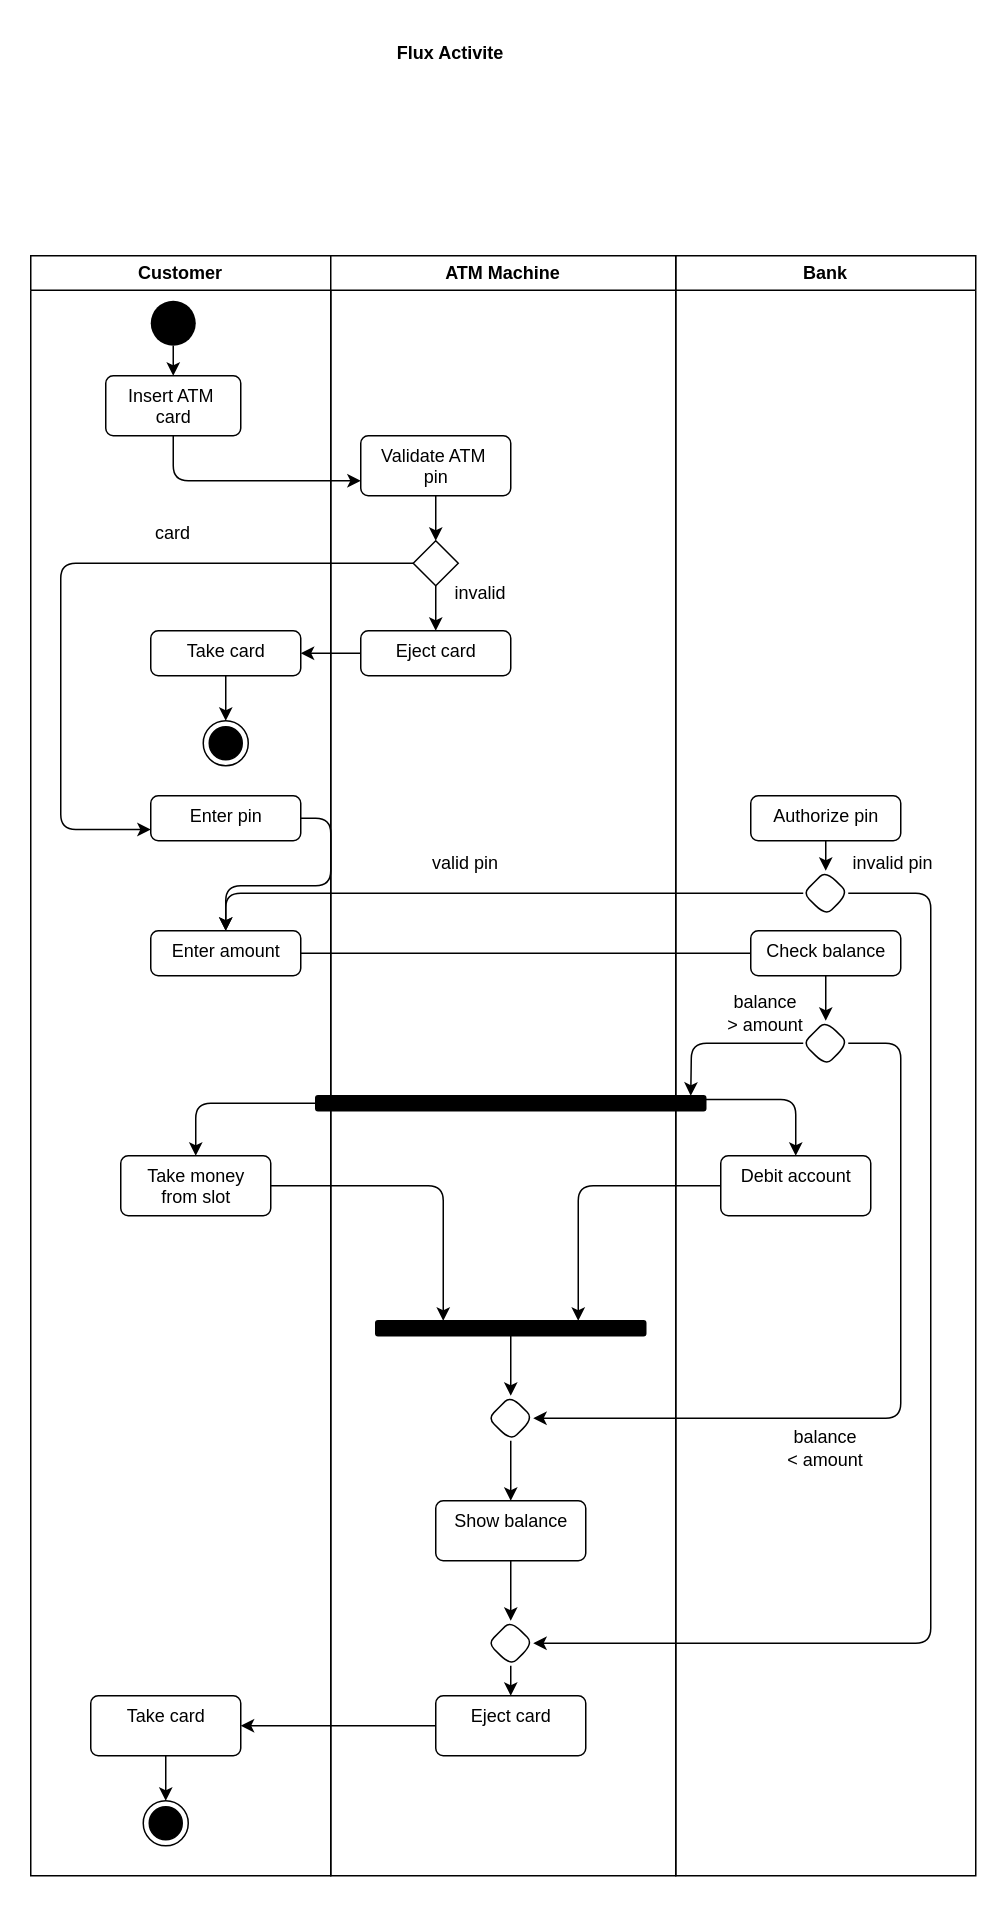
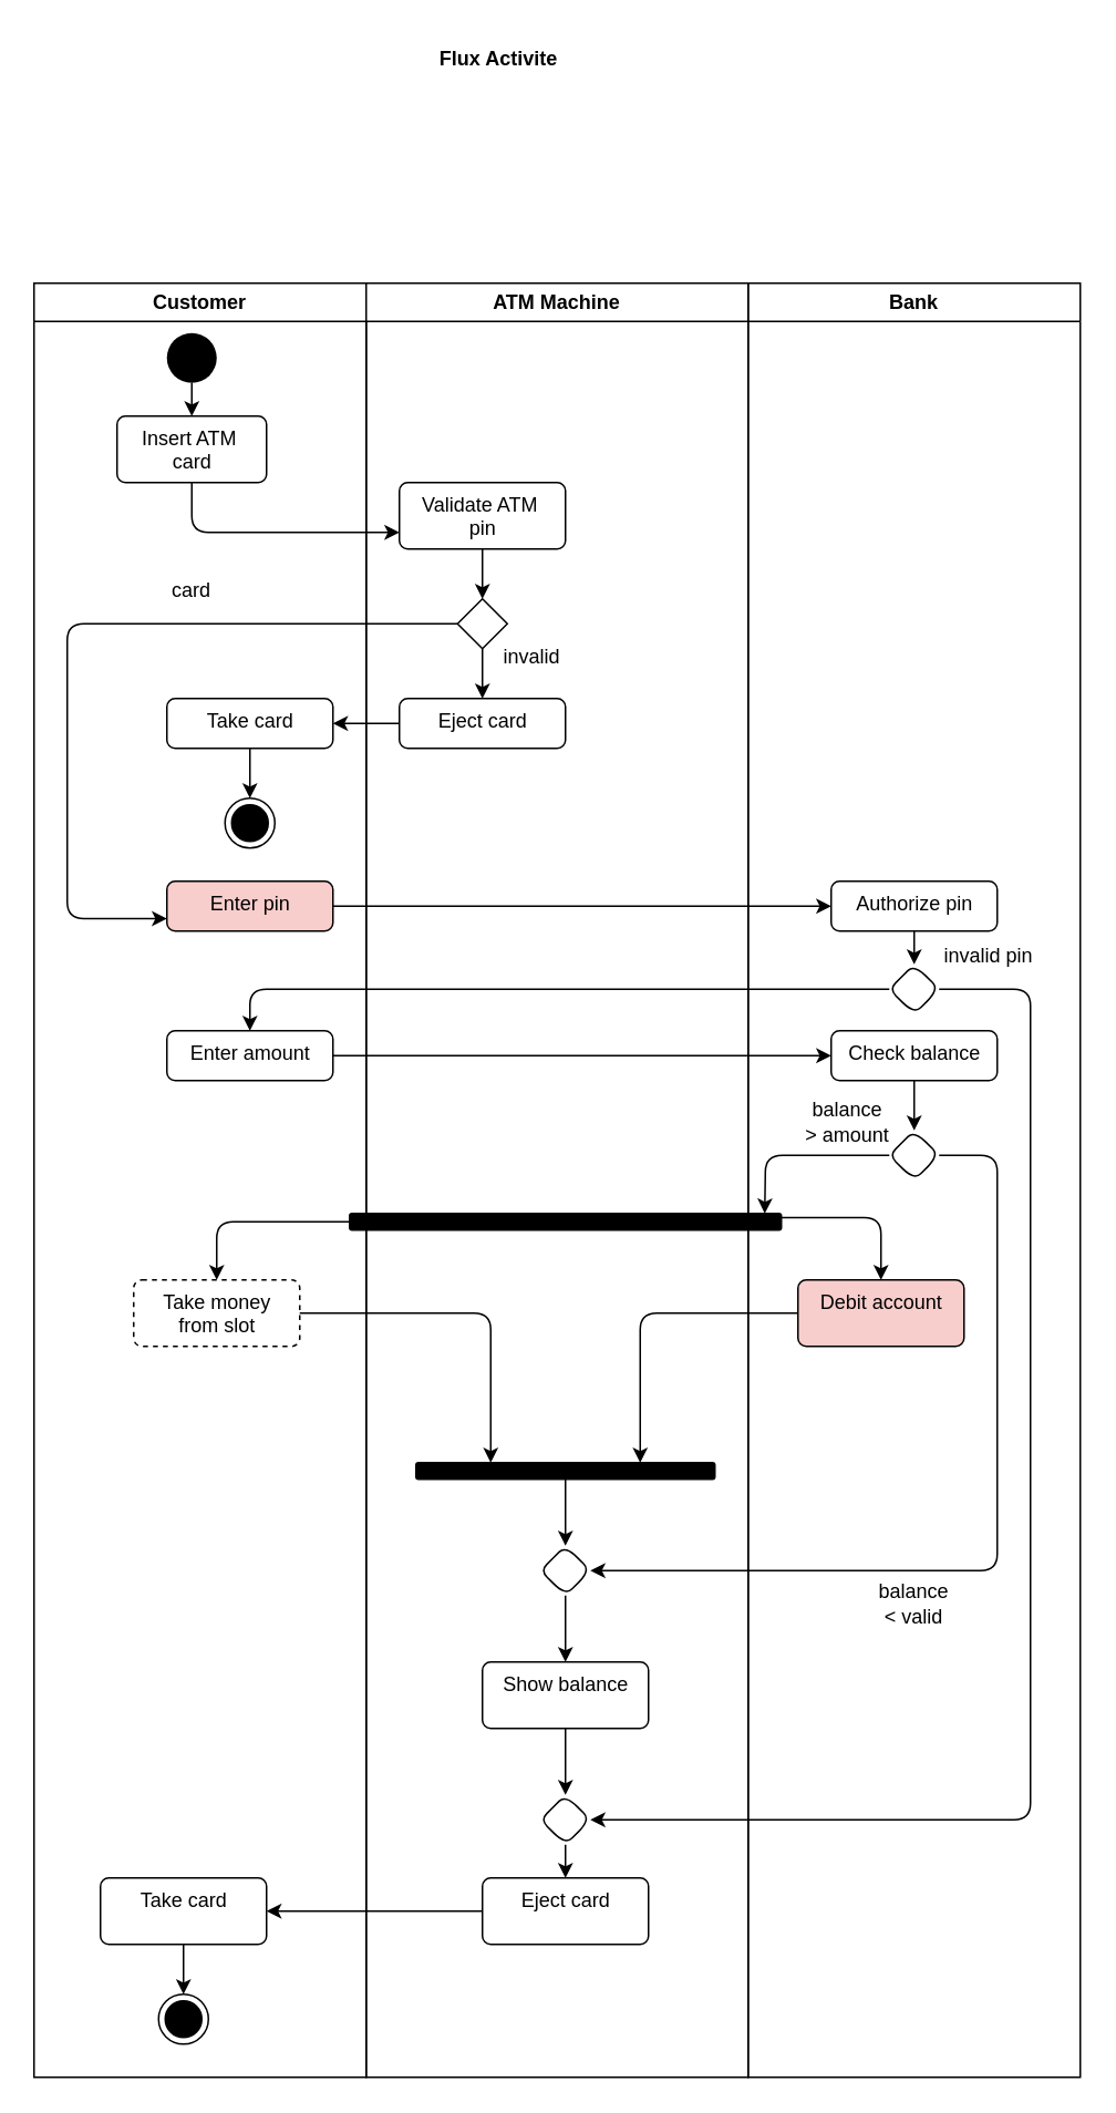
  <mxCell id="0" />
  <mxCell id="1" parent="0" />
  <mxCell id="2" value="Customer" style="swimlane;whiteSpace=wrap;html=1;rounded=0;movable=1;resizable=1;rotatable=1;deletable=1;editable=1;locked=0;connectable=1;" vertex="1" parent="1"><mxGeometry x="20" y="170" width="200" height="1080" as="geometry" /></mxCell>
  <mxCell id="3" style="edgeStyle=orthogonalEdgeStyle;orthogonalLoop=1;jettySize=auto;html=1;exitX=0.5;exitY=1;exitDx=0;exitDy=0;entryX=0.5;entryY=0;entryDx=0;entryDy=0;" edge="1" parent="2" source="4" target="5"><mxGeometry relative="1" as="geometry" /></mxCell>
  <mxCell id="4" value="" style="ellipse;fillColor=#000000;strokeColor=none;rounded=0;" vertex="1" parent="2"><mxGeometry x="80" y="30" width="30" height="30" as="geometry" /></mxCell>
  <mxCell id="5" value="Insert ATM&amp;nbsp;&lt;div&gt;card&lt;/div&gt;" style="html=1;align=center;verticalAlign=top;rounded=1;absoluteArcSize=1;arcSize=10;dashed=0;" vertex="1" parent="2"><mxGeometry x="50" y="80" width="90" height="40" as="geometry" /></mxCell>
  <mxCell id="6" style="edgeStyle=orthogonalEdgeStyle;orthogonalLoop=1;jettySize=auto;html=1;exitX=0.5;exitY=1;exitDx=0;exitDy=0;entryX=0.5;entryY=0;entryDx=0;entryDy=0;" edge="1" parent="2" source="7" target="8"><mxGeometry relative="1" as="geometry" /></mxCell>
  <mxCell id="7" value="Take card" style="html=1;align=center;verticalAlign=top;rounded=1;absoluteArcSize=1;arcSize=10;dashed=0;" vertex="1" parent="2"><mxGeometry x="80" y="250" width="100" height="30" as="geometry" /></mxCell>
  <mxCell id="8" value="" style="ellipse;html=1;shape=endState;fillColor=#000000;strokeColor=#000000;" vertex="1" parent="2"><mxGeometry x="115" y="310" width="30" height="30" as="geometry" /></mxCell>
- <mxCell id="9" value="Enter pin" style="html=1;align=center;verticalAlign=top;rounded=1;absoluteArcSize=1;arcSize=10;dashed=0;" vertex="1" parent="2"><mxGeometry x="80" y="360" width="100" height="30" as="geometry" /></mxCell>
+ <mxCell id="9" value="Enter pin" style="html=1;align=center;verticalAlign=top;rounded=1;absoluteArcSize=1;arcSize=10;dashed=0;fillColor=#f8cecc;" vertex="1" parent="2"><mxGeometry x="80" y="360" width="100" height="30" as="geometry" /></mxCell>
  <mxCell id="10" value="Enter amount" style="html=1;align=center;verticalAlign=top;rounded=1;absoluteArcSize=1;arcSize=10;dashed=0;" vertex="1" parent="2"><mxGeometry x="80" y="450" width="100" height="30" as="geometry" /></mxCell>
  <mxCell id="11" value="card" style="text;html=1;align=center;verticalAlign=middle;whiteSpace=wrap;rounded=0;" vertex="1" parent="2"><mxGeometry x="65" y="170" width="60" height="30" as="geometry" /></mxCell>
- <mxCell id="12" value="Take money&lt;div&gt;from slot&lt;/div&gt;&lt;div&gt;&lt;br&gt;&lt;/div&gt;" style="html=1;align=center;verticalAlign=top;rounded=1;absoluteArcSize=1;arcSize=10;dashed=0;" vertex="1" parent="2"><mxGeometry x="60" y="600" width="100" height="40" as="geometry" /></mxCell>
+ <mxCell id="12" value="Take money&lt;div&gt;from slot&lt;/div&gt;&lt;div&gt;&lt;br&gt;&lt;/div&gt;" style="html=1;align=center;verticalAlign=top;rounded=1;absoluteArcSize=1;arcSize=10;dashed=1;" vertex="1" parent="2"><mxGeometry x="60" y="600" width="100" height="40" as="geometry" /></mxCell>
  <mxCell id="13" style="edgeStyle=orthogonalEdgeStyle;orthogonalLoop=1;jettySize=auto;html=1;exitX=0.5;exitY=1;exitDx=0;exitDy=0;entryX=0.5;entryY=0;entryDx=0;entryDy=0;" edge="1" parent="2" source="14" target="15"><mxGeometry relative="1" as="geometry" /></mxCell>
  <mxCell id="14" value="&lt;div&gt;Take card&lt;/div&gt;" style="html=1;align=center;verticalAlign=top;rounded=1;absoluteArcSize=1;arcSize=10;fillStyle=auto;" vertex="1" parent="2"><mxGeometry x="40" y="960" width="100" height="40" as="geometry" /></mxCell>
  <mxCell id="15" value="" style="ellipse;html=1;shape=endState;fillColor=#000000;strokeColor=#000000;" vertex="1" parent="2"><mxGeometry x="75" y="1030" width="30" height="30" as="geometry" /></mxCell>
  <mxCell id="16" value="Flux Activite" style="text;html=1;align=center;verticalAlign=middle;whiteSpace=wrap;rounded=0;fontStyle=1" vertex="1" parent="1"><mxGeometry x="220" y="20" width="160" height="30" as="geometry" /></mxCell>
  <mxCell id="17" value="Bank" style="swimlane;whiteSpace=wrap;html=1;rounded=0;" vertex="1" parent="1"><mxGeometry x="450" y="170" width="200" height="1080" as="geometry" /></mxCell>
  <mxCell id="18" style="edgeStyle=orthogonalEdgeStyle;orthogonalLoop=1;jettySize=auto;html=1;exitX=0.5;exitY=1;exitDx=0;exitDy=0;entryX=0.5;entryY=0;entryDx=0;entryDy=0;" edge="1" parent="17" source="19" target="20"><mxGeometry relative="1" as="geometry" /></mxCell>
  <mxCell id="19" value="Authorize pin" style="html=1;align=center;verticalAlign=top;rounded=1;absoluteArcSize=1;arcSize=10;dashed=0;" vertex="1" parent="17"><mxGeometry x="50" y="360" width="100" height="30" as="geometry" /></mxCell>
  <mxCell id="20" value="" style="rhombus;whiteSpace=wrap;html=1;rounded=1;" vertex="1" parent="17"><mxGeometry x="85" y="410" width="30" height="30" as="geometry" /></mxCell>
  <mxCell id="21" style="edgeStyle=orthogonalEdgeStyle;orthogonalLoop=1;jettySize=auto;html=1;exitX=0.5;exitY=1;exitDx=0;exitDy=0;entryX=0.5;entryY=0;entryDx=0;entryDy=0;" edge="1" parent="17" source="22" target="24"><mxGeometry relative="1" as="geometry" /></mxCell>
  <mxCell id="22" value="Check balance" style="html=1;align=center;verticalAlign=top;rounded=1;absoluteArcSize=1;arcSize=10;dashed=0;" vertex="1" parent="17"><mxGeometry x="50" y="450" width="100" height="30" as="geometry" /></mxCell>
  <mxCell id="23" style="edgeStyle=orthogonalEdgeStyle;orthogonalLoop=1;jettySize=auto;html=1;exitX=0;exitY=0.5;exitDx=0;exitDy=0;" edge="1" parent="17" source="24"><mxGeometry relative="1" as="geometry"><mxPoint x="10" y="560" as="targetPoint" /></mxGeometry></mxCell>
  <mxCell id="24" value="" style="rhombus;whiteSpace=wrap;html=1;rounded=1;" vertex="1" parent="17"><mxGeometry x="85" y="510" width="30" height="30" as="geometry" /></mxCell>
  <mxCell id="25" style="edgeStyle=orthogonalEdgeStyle;orthogonalLoop=1;jettySize=auto;html=1;exitX=1;exitY=0.25;exitDx=0;exitDy=0;entryX=0.5;entryY=0;entryDx=0;entryDy=0;" edge="1" parent="17" source="26" target="27"><mxGeometry relative="1" as="geometry" /></mxCell>
  <mxCell id="26" value="" style="whiteSpace=wrap;html=1;rounded=1;shadow=0;comic=0;labelBackgroundColor=none;strokeWidth=1;fillColor=#000000;fontFamily=Verdana;fontSize=12;align=center;rotation=0;" vertex="1" parent="17"><mxGeometry x="-240" y="560" width="260" height="10" as="geometry" /></mxCell>
- <mxCell id="27" value="&lt;div&gt;Debit account&lt;/div&gt;" style="html=1;align=center;verticalAlign=top;rounded=1;absoluteArcSize=1;arcSize=10;fillStyle=auto;" vertex="1" parent="17"><mxGeometry x="30" y="600" width="100" height="40" as="geometry" /></mxCell>
- <mxCell id="28" value="balance&lt;div&gt;&amp;lt; amount&lt;/div&gt;" style="text;html=1;align=center;verticalAlign=middle;whiteSpace=wrap;rounded=0;" vertex="1" parent="17"><mxGeometry x="70" y="780" width="60" height="30" as="geometry" /></mxCell>
+ <mxCell id="27" value="&lt;div&gt;Debit account&lt;/div&gt;" style="html=1;align=center;verticalAlign=top;rounded=1;absoluteArcSize=1;arcSize=10;fillStyle=auto;fillColor=#f8cecc;" vertex="1" parent="17"><mxGeometry x="30" y="600" width="100" height="40" as="geometry" /></mxCell>
+ <mxCell id="28" value="balance&lt;div&gt;&amp;lt; valid&lt;/div&gt;" style="text;html=1;align=center;verticalAlign=middle;whiteSpace=wrap;rounded=0;" vertex="1" parent="17"><mxGeometry x="70" y="780" width="60" height="30" as="geometry" /></mxCell>
  <mxCell id="29" value="balance&lt;div&gt;&amp;gt; amount&lt;/div&gt;" style="text;html=1;align=center;verticalAlign=middle;whiteSpace=wrap;rounded=0;" vertex="1" parent="17"><mxGeometry x="30" y="490" width="60" height="30" as="geometry" /></mxCell>
  <mxCell id="30" value="invalid pin" style="text;html=1;align=center;verticalAlign=middle;whiteSpace=wrap;rounded=0;" vertex="1" parent="17"><mxGeometry x="115" y="390" width="60" height="30" as="geometry" /></mxCell>
  <mxCell id="31" value="ATM Machine" style="swimlane;whiteSpace=wrap;html=1;startSize=23;rounded=0;" vertex="1" parent="1"><mxGeometry x="220" y="170" width="230" height="1080" as="geometry" /></mxCell>
  <mxCell id="32" style="edgeStyle=orthogonalEdgeStyle;orthogonalLoop=1;jettySize=auto;html=1;exitX=0.5;exitY=1;exitDx=0;exitDy=0;entryX=0.5;entryY=0;entryDx=0;entryDy=0;" edge="1" parent="31" source="33" target="36"><mxGeometry relative="1" as="geometry" /></mxCell>
  <mxCell id="33" value="Validate ATM&amp;nbsp;&lt;div&gt;pin&lt;/div&gt;" style="html=1;align=center;verticalAlign=top;rounded=1;absoluteArcSize=1;arcSize=10;dashed=0;" vertex="1" parent="31"><mxGeometry x="20" y="120" width="100" height="40" as="geometry" /></mxCell>
  <mxCell id="34" style="edgeStyle=orthogonalEdgeStyle;orthogonalLoop=1;jettySize=auto;html=1;exitX=0.5;exitY=1;exitDx=0;exitDy=0;" edge="1" parent="31" source="36"><mxGeometry relative="1" as="geometry"><mxPoint x="69.692" y="220.308" as="targetPoint" /></mxGeometry></mxCell>
  <mxCell id="35" style="edgeStyle=orthogonalEdgeStyle;orthogonalLoop=1;jettySize=auto;html=1;exitX=0.5;exitY=1;exitDx=0;exitDy=0;" edge="1" parent="31" source="36" target="37"><mxGeometry relative="1" as="geometry" /></mxCell>
  <mxCell id="36" value="" style="rhombus;whiteSpace=wrap;html=1;rounded=0;" vertex="1" parent="31"><mxGeometry x="55" y="190" width="30" height="30" as="geometry" /></mxCell>
  <mxCell id="37" value="Eject card" style="html=1;align=center;verticalAlign=top;rounded=1;absoluteArcSize=1;arcSize=10;dashed=0;" vertex="1" parent="31"><mxGeometry x="20" y="250" width="100" height="30" as="geometry" /></mxCell>
  <mxCell id="38" value="invalid" style="text;html=1;align=center;verticalAlign=middle;whiteSpace=wrap;rounded=0;" vertex="1" parent="31"><mxGeometry x="70" y="210" width="60" height="30" as="geometry" /></mxCell>
  <mxCell id="39" style="edgeStyle=orthogonalEdgeStyle;orthogonalLoop=1;jettySize=auto;html=1;exitX=0.5;exitY=1;exitDx=0;exitDy=0;" edge="1" parent="31" source="40" target="42"><mxGeometry relative="1" as="geometry" /></mxCell>
  <mxCell id="40" value="" style="whiteSpace=wrap;html=1;rounded=1;shadow=0;comic=0;labelBackgroundColor=none;strokeWidth=1;fillColor=#000000;fontFamily=Verdana;fontSize=12;align=center;rotation=0;" vertex="1" parent="31"><mxGeometry x="30" y="710" width="180" height="10" as="geometry" /></mxCell>
  <mxCell id="41" style="edgeStyle=orthogonalEdgeStyle;orthogonalLoop=1;jettySize=auto;html=1;exitX=0.5;exitY=1;exitDx=0;exitDy=0;entryX=0.5;entryY=0;entryDx=0;entryDy=0;" edge="1" parent="31" source="42" target="44"><mxGeometry relative="1" as="geometry" /></mxCell>
  <mxCell id="42" value="" style="rhombus;whiteSpace=wrap;html=1;rounded=1;" vertex="1" parent="31"><mxGeometry x="105" y="760" width="30" height="30" as="geometry" /></mxCell>
  <mxCell id="43" style="edgeStyle=orthogonalEdgeStyle;orthogonalLoop=1;jettySize=auto;html=1;exitX=0.5;exitY=1;exitDx=0;exitDy=0;entryX=0.5;entryY=0;entryDx=0;entryDy=0;" edge="1" parent="31" source="44" target="46"><mxGeometry relative="1" as="geometry" /></mxCell>
  <mxCell id="44" value="&lt;div&gt;Show balance&lt;/div&gt;" style="html=1;align=center;verticalAlign=top;rounded=1;absoluteArcSize=1;arcSize=10;fillStyle=auto;" vertex="1" parent="31"><mxGeometry x="70" y="830" width="100" height="40" as="geometry" /></mxCell>
  <mxCell id="45" style="edgeStyle=orthogonalEdgeStyle;orthogonalLoop=1;jettySize=auto;html=1;exitX=0.5;exitY=1;exitDx=0;exitDy=0;entryX=0.5;entryY=0;entryDx=0;entryDy=0;" edge="1" parent="31" source="46" target="47"><mxGeometry relative="1" as="geometry" /></mxCell>
  <mxCell id="46" value="" style="rhombus;whiteSpace=wrap;html=1;rounded=1;" vertex="1" parent="31"><mxGeometry x="105" y="910" width="30" height="30" as="geometry" /></mxCell>
  <mxCell id="47" value="&lt;div&gt;Eject card&lt;/div&gt;" style="html=1;align=center;verticalAlign=top;rounded=1;absoluteArcSize=1;arcSize=10;fillStyle=auto;" vertex="1" parent="31"><mxGeometry x="70" y="960" width="100" height="40" as="geometry" /></mxCell>
- <mxCell id="48" value="valid pin" style="text;html=1;align=center;verticalAlign=middle;whiteSpace=wrap;rounded=0;" vertex="1" parent="31"><mxGeometry x="60" y="390" width="60" height="30" as="geometry" /></mxCell>
  <mxCell id="49" style="edgeStyle=orthogonalEdgeStyle;orthogonalLoop=1;jettySize=auto;html=1;exitX=0;exitY=0.5;exitDx=0;exitDy=0;entryX=1;entryY=0.5;entryDx=0;entryDy=0;" edge="1" parent="1" source="37" target="7"><mxGeometry relative="1" as="geometry" /></mxCell>
  <mxCell id="50" style="edgeStyle=orthogonalEdgeStyle;orthogonalLoop=1;jettySize=auto;html=1;exitX=0;exitY=0.5;exitDx=0;exitDy=0;entryX=0;entryY=0.75;entryDx=0;entryDy=0;" edge="1" parent="1" source="36" target="9"><mxGeometry relative="1" as="geometry"><Array as="points"><mxPoint x="40" y="375" /><mxPoint x="40" y="553" /></Array></mxGeometry></mxCell>
- <mxCell id="51" style="edgeStyle=orthogonalEdgeStyle;orthogonalLoop=1;jettySize=auto;html=1;exitX=1;exitY=0.5;exitDx=0;exitDy=0;" edge="1" parent="1" source="9" target="10"><mxGeometry relative="1" as="geometry" /></mxCell>
+ <mxCell id="51" style="edgeStyle=orthogonalEdgeStyle;orthogonalLoop=1;jettySize=auto;html=1;exitX=1;exitY=0.5;exitDx=0;exitDy=0;" edge="1" parent="1" source="9" target="19"><mxGeometry relative="1" as="geometry" /></mxCell>
  <mxCell id="52" style="edgeStyle=orthogonalEdgeStyle;orthogonalLoop=1;jettySize=auto;html=1;exitX=0;exitY=0.5;exitDx=0;exitDy=0;" edge="1" parent="1" source="20" target="10"><mxGeometry relative="1" as="geometry" /></mxCell>
- <mxCell id="53" style="edgeStyle=orthogonalEdgeStyle;orthogonalLoop=1;jettySize=auto;html=1;exitX=1;exitY=0.5;exitDx=0;exitDy=0;endArrow=none;" edge="1" parent="1" source="10" target="22"><mxGeometry relative="1" as="geometry" /></mxCell>
+ <mxCell id="53" style="edgeStyle=orthogonalEdgeStyle;orthogonalLoop=1;jettySize=auto;html=1;exitX=1;exitY=0.5;exitDx=0;exitDy=0;" edge="1" parent="1" source="10" target="22"><mxGeometry relative="1" as="geometry" /></mxCell>
  <mxCell id="54" style="edgeStyle=orthogonalEdgeStyle;orthogonalLoop=1;jettySize=auto;html=1;exitX=0.5;exitY=1;exitDx=0;exitDy=0;entryX=0;entryY=0.75;entryDx=0;entryDy=0;" edge="1" parent="1" source="5" target="33"><mxGeometry relative="1" as="geometry" /></mxCell>
  <mxCell id="55" style="edgeStyle=orthogonalEdgeStyle;orthogonalLoop=1;jettySize=auto;html=1;exitX=0;exitY=0.5;exitDx=0;exitDy=0;entryX=0.5;entryY=0;entryDx=0;entryDy=0;" edge="1" parent="1" source="26" target="12"><mxGeometry relative="1" as="geometry" /></mxCell>
  <mxCell id="56" style="edgeStyle=orthogonalEdgeStyle;orthogonalLoop=1;jettySize=auto;html=1;exitX=1;exitY=0.5;exitDx=0;exitDy=0;entryX=0.25;entryY=0;entryDx=0;entryDy=0;" edge="1" parent="1" source="12" target="40"><mxGeometry relative="1" as="geometry" /></mxCell>
  <mxCell id="57" style="edgeStyle=orthogonalEdgeStyle;orthogonalLoop=1;jettySize=auto;html=1;exitX=0;exitY=0.5;exitDx=0;exitDy=0;entryX=0.75;entryY=0;entryDx=0;entryDy=0;" edge="1" parent="1" source="27" target="40"><mxGeometry relative="1" as="geometry" /></mxCell>
  <mxCell id="58" style="edgeStyle=orthogonalEdgeStyle;orthogonalLoop=1;jettySize=auto;html=1;exitX=1;exitY=0.5;exitDx=0;exitDy=0;entryX=1;entryY=0.5;entryDx=0;entryDy=0;" edge="1" parent="1" source="24" target="42"><mxGeometry relative="1" as="geometry"><Array as="points"><mxPoint x="600" y="695" /><mxPoint x="600" y="945" /></Array></mxGeometry></mxCell>
  <mxCell id="59" style="edgeStyle=orthogonalEdgeStyle;orthogonalLoop=1;jettySize=auto;html=1;exitX=0;exitY=0.5;exitDx=0;exitDy=0;entryX=1;entryY=0.5;entryDx=0;entryDy=0;" edge="1" parent="1" source="47" target="14"><mxGeometry relative="1" as="geometry" /></mxCell>
  <mxCell id="60" style="edgeStyle=orthogonalEdgeStyle;orthogonalLoop=1;jettySize=auto;html=1;exitX=1;exitY=0.5;exitDx=0;exitDy=0;entryX=1;entryY=0.5;entryDx=0;entryDy=0;" edge="1" parent="1" source="20" target="46"><mxGeometry relative="1" as="geometry"><Array as="points"><mxPoint x="620" y="595" /><mxPoint x="620" y="1095" /></Array></mxGeometry></mxCell>
